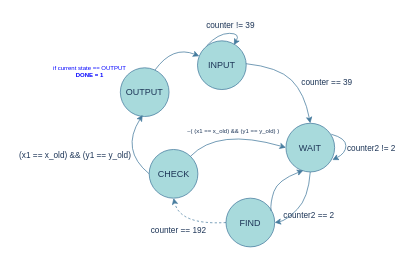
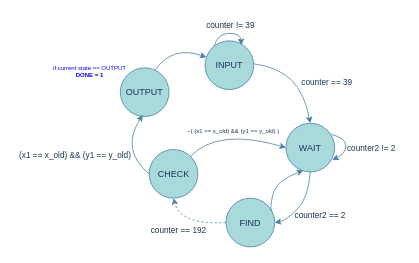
  <mxCell id="0" />
  <mxCell id="1" parent="0" />
  <mxCell id="2" value="" style="curved=1;endArrow=classic;html=1;rounded=0;strokeColor=#457B9D;fontColor=#1D3557;fillColor=#A8DADC;entryX=0.5;entryY=0;entryDx=0;entryDy=0;strokeWidth=1;exitX=0.982;exitY=0.467;exitDx=0;exitDy=0;exitPerimeter=0;" parent="1" source="10" target="11" edge="1"><mxGeometry width="50" height="50" relative="1" as="geometry"><mxPoint x="331" y="84" as="sourcePoint" /><mxPoint x="416" y="164" as="targetPoint" /><Array as="points"><mxPoint x="371" y="89" /><mxPoint x="406" y="124" /></Array></mxGeometry></mxCell>
  <mxCell id="3" value="&lt;font style=&quot;font-size: 11px;&quot;&gt;counter == 39&lt;/font&gt;" style="text;strokeColor=none;align=center;fillColor=none;html=1;verticalAlign=middle;whiteSpace=wrap;rounded=0;fontColor=#1D3557;fontSize=11;" parent="1" vertex="1"><mxGeometry x="391" y="94" width="90" height="30" as="geometry" /></mxCell>
  <mxCell id="4" value="" style="curved=1;endArrow=classic;html=1;rounded=0;strokeColor=#457B9D;fontColor=#1D3557;fillColor=#A8DADC;exitX=0.187;exitY=0.103;exitDx=0;exitDy=0;entryX=0.746;entryY=0.087;entryDx=0;entryDy=0;entryPerimeter=0;exitPerimeter=0;" parent="1" source="10" target="10" edge="1"><mxGeometry width="50" height="50" relative="1" as="geometry"><mxPoint x="284.29" y="60.65" as="sourcePoint" /><mxPoint x="326.92" y="62.61" as="targetPoint" /><Array as="points"><mxPoint x="290.5" y="44" /><mxPoint x="320.5" y="44" /></Array></mxGeometry></mxCell>
  <mxCell id="5" value="&lt;span style=&quot;color: rgb(29, 53, 87); font-family: Helvetica; font-style: normal; font-variant-ligatures: normal; font-variant-caps: normal; font-weight: 400; letter-spacing: normal; orphans: 2; text-align: center; text-indent: 0px; text-transform: none; widows: 2; word-spacing: 0px; -webkit-text-stroke-width: 0px; background-color: rgb(251, 251, 251); text-decoration-thickness: initial; text-decoration-style: initial; text-decoration-color: initial; float: none; display: inline !important; font-size: 11px;&quot;&gt;&lt;font style=&quot;font-size: 11px;&quot;&gt;counter != 39&lt;/font&gt;&lt;/span&gt;" style="text;whiteSpace=wrap;html=1;fontColor=#1D3557;fontSize=11;" parent="1" vertex="1"><mxGeometry x="273" y="20" width="76" height="20" as="geometry" /></mxCell>
  <mxCell id="6" value="" style="curved=1;endArrow=classic;html=1;rounded=0;strokeColor=#457B9D;fontColor=#1D3557;fillColor=#A8DADC;entryX=1;entryY=0.5;entryDx=0;entryDy=0;exitX=0.5;exitY=1;exitDx=0;exitDy=0;strokeWidth=1;" parent="1" source="11" target="12" edge="1"><mxGeometry width="50" height="50" relative="1" as="geometry"><mxPoint x="416" y="234" as="sourcePoint" /><mxPoint x="331" y="299" as="targetPoint" /><Array as="points"><mxPoint x="411" y="264" /><mxPoint x="381" y="294" /></Array></mxGeometry></mxCell>
- <mxCell id="7" value="counter2 == 2" style="text;whiteSpace=wrap;fontColor=#1D3557;fontSize=11;" parent="1" vertex="1"><mxGeometry x="376" y="274" width="80" height="20" as="geometry" /></mxCell>
+ <mxCell id="7" value="counter2 == 2" style="text;whiteSpace=wrap;fontColor=#1D3557;fontSize=11;" parent="1" vertex="1"><mxGeometry x="391" y="274" width="80" height="20" as="geometry" /></mxCell>
  <mxCell id="8" value="counter2 != 2" style="text;whiteSpace=wrap;fontColor=#1D3557;fontSize=11;" parent="1" vertex="1"><mxGeometry x="461" y="184" width="76" height="10" as="geometry" /></mxCell>
  <mxCell id="9" value="" style="curved=1;endArrow=classic;html=1;rounded=0;strokeColor=#457B9D;fontColor=#1D3557;fillColor=#A8DADC;exitX=0.933;exitY=0.226;exitDx=0;exitDy=0;entryX=0.954;entryY=0.754;entryDx=0;entryDy=0;entryPerimeter=0;exitPerimeter=0;" parent="1" source="11" target="11" edge="1"><mxGeometry width="50" height="50" relative="1" as="geometry"><mxPoint x="446.03" y="178.63" as="sourcePoint" /><mxPoint x="448.27" y="214.12" as="targetPoint" /><Array as="points"><mxPoint x="461" y="184" /><mxPoint x="461" y="204" /></Array></mxGeometry></mxCell>
- <mxCell id="10" value="INPUT" style="ellipse;whiteSpace=wrap;html=1;aspect=fixed;strokeColor=#457B9D;fontColor=#1D3557;fillColor=#A8DADC;" parent="1" vertex="1"><mxGeometry x="263" y="54" width="65" height="65" as="geometry" /></mxCell>
+ <mxCell id="10" value="INPUT" style="ellipse;whiteSpace=wrap;html=1;aspect=fixed;strokeColor=#457B9D;fontColor=#1D3557;fillColor=#A8DADC;" parent="1" vertex="1"><mxGeometry x="273" y="54" width="65" height="65" as="geometry" /></mxCell>
  <mxCell id="11" value="WAIT" style="ellipse;whiteSpace=wrap;html=1;aspect=fixed;strokeColor=#457B9D;fontColor=#1D3557;fillColor=#A8DADC;" parent="1" vertex="1"><mxGeometry x="381" y="164" width="65" height="65" as="geometry" /></mxCell>
  <mxCell id="12" value="FIND" style="ellipse;whiteSpace=wrap;html=1;aspect=fixed;strokeColor=#457B9D;fontColor=#1D3557;fillColor=#A8DADC;" parent="1" vertex="1"><mxGeometry x="301" y="264" width="65" height="65" as="geometry" /></mxCell>
  <mxCell id="13" value="CHECK" style="ellipse;whiteSpace=wrap;html=1;aspect=fixed;strokeColor=#457B9D;fontColor=#1D3557;fillColor=#A8DADC;" parent="1" vertex="1"><mxGeometry x="198.5" y="199" width="65" height="65" as="geometry" /></mxCell>
  <mxCell id="14" value="OUTPUT" style="ellipse;whiteSpace=wrap;html=1;aspect=fixed;strokeColor=#457B9D;fontColor=#1D3557;fillColor=#A8DADC;" parent="1" vertex="1"><mxGeometry x="160" y="90" width="65" height="65" as="geometry" /></mxCell>
  <mxCell id="15" value="" style="curved=1;endArrow=classic;html=1;rounded=0;strokeColor=#457B9D;fontColor=#1D3557;fillColor=#A8DADC;entryX=0.5;entryY=1;entryDx=0;entryDy=0;exitX=0;exitY=0.5;exitDx=0;exitDy=0;strokeWidth=1;dashed=1;" edge="1" parent="1" source="12" target="13"><mxGeometry width="50" height="50" relative="1" as="geometry"><mxPoint x="273" y="294" as="sourcePoint" /><mxPoint x="225" y="362" as="targetPoint" /><Array as="points"><mxPoint x="240" y="300" /></Array></mxGeometry></mxCell>
  <mxCell id="16" value="counter == 192" style="text;whiteSpace=wrap;fontColor=#1D3557;fontSize=11;" vertex="1" parent="1"><mxGeometry x="198.5" y="294" width="90" height="26" as="geometry" /></mxCell>
  <mxCell id="17" value="" style="curved=1;endArrow=classic;html=1;rounded=0;strokeColor=#457B9D;fontColor=#1D3557;fillColor=#A8DADC;entryX=0.357;entryY=0.969;entryDx=0;entryDy=0;strokeWidth=1;entryPerimeter=0;exitX=0.924;exitY=0.264;exitDx=0;exitDy=0;exitPerimeter=0;" edge="1" parent="1" source="12" target="11"><mxGeometry width="50" height="50" relative="1" as="geometry"><mxPoint x="350" y="260" as="sourcePoint" /><mxPoint x="397" y="220" as="targetPoint" /><Array as="points"><mxPoint x="360" y="270" /><mxPoint x="370" y="240" /></Array></mxGeometry></mxCell>
  <mxCell id="18" value="&lt;font style=&quot;font-size: 11px;&quot;&gt;(x1 == x_old) &amp;amp;&amp;amp; (y1 == y_old)&lt;/font&gt;" style="text;strokeColor=none;align=center;fillColor=none;html=1;verticalAlign=middle;whiteSpace=wrap;rounded=0;fontColor=#1D3557;fontSize=11;" vertex="1" parent="1"><mxGeometry x="20" y="199" width="160" height="16" as="geometry" /></mxCell>
  <mxCell id="19" value="" style="curved=1;endArrow=classic;html=1;rounded=0;strokeColor=#457B9D;fontColor=#1D3557;fillColor=#A8DADC;exitX=0;exitY=0.5;exitDx=0;exitDy=0;strokeWidth=1;entryX=0.458;entryY=0.969;entryDx=0;entryDy=0;entryPerimeter=0;" edge="1" parent="1" source="13" target="14"><mxGeometry width="50" height="50" relative="1" as="geometry"><mxPoint x="240" y="191" as="sourcePoint" /><mxPoint x="170" y="158" as="targetPoint" /><Array as="points"><mxPoint x="160" y="200" /></Array></mxGeometry></mxCell>
  <mxCell id="20" value="" style="curved=1;endArrow=classic;html=1;rounded=0;strokeColor=#457B9D;fontColor=#1D3557;fillColor=#A8DADC;strokeWidth=1;entryX=0;entryY=0.5;entryDx=0;entryDy=0;" edge="1" parent="1" source="13" target="11"><mxGeometry width="50" height="50" relative="1" as="geometry"><mxPoint x="302.5" y="230" as="sourcePoint" /><mxPoint x="293.5" y="151" as="targetPoint" /><Array as="points"><mxPoint x="290" y="170" /></Array></mxGeometry></mxCell>
  <mxCell id="21" value="&lt;font style=&quot;font-size: 8px;&quot;&gt;~( (x1 == x_old) &amp;amp;&amp;amp; (y1 == y_old) )&lt;/font&gt;" style="text;strokeColor=none;align=center;fillColor=none;html=1;verticalAlign=middle;whiteSpace=wrap;rounded=0;fontColor=#1D3557;fontSize=11;" vertex="1" parent="1"><mxGeometry x="246" y="164" width="130" height="19" as="geometry" /></mxCell>
  <mxCell id="22" value="" style="curved=1;endArrow=classic;html=1;rounded=0;strokeColor=#457B9D;fontColor=#1D3557;fillColor=#A8DADC;exitX=0.711;exitY=0.046;exitDx=0;exitDy=0;strokeWidth=1;exitPerimeter=0;" edge="1" parent="1" source="14" target="10"><mxGeometry width="50" height="50" relative="1" as="geometry"><mxPoint x="259" y="99" as="sourcePoint" /><mxPoint x="250" y="20" as="targetPoint" /><Array as="points"><mxPoint x="230" y="60" /></Array></mxGeometry></mxCell>
  <mxCell id="23" value="if current state == OUTPUT&amp;nbsp;&lt;br style=&quot;font-size: 8px;&quot;&gt;&lt;b&gt;DONE = 1&amp;nbsp;&lt;/b&gt;" style="text;html=1;align=center;verticalAlign=middle;resizable=0;points=[];autosize=1;strokeColor=none;fillColor=none;fontSize=8;fontColor=#0000FF;" vertex="1" parent="1"><mxGeometry x="60" y="80" width="120" height="30" as="geometry" /></mxCell>
